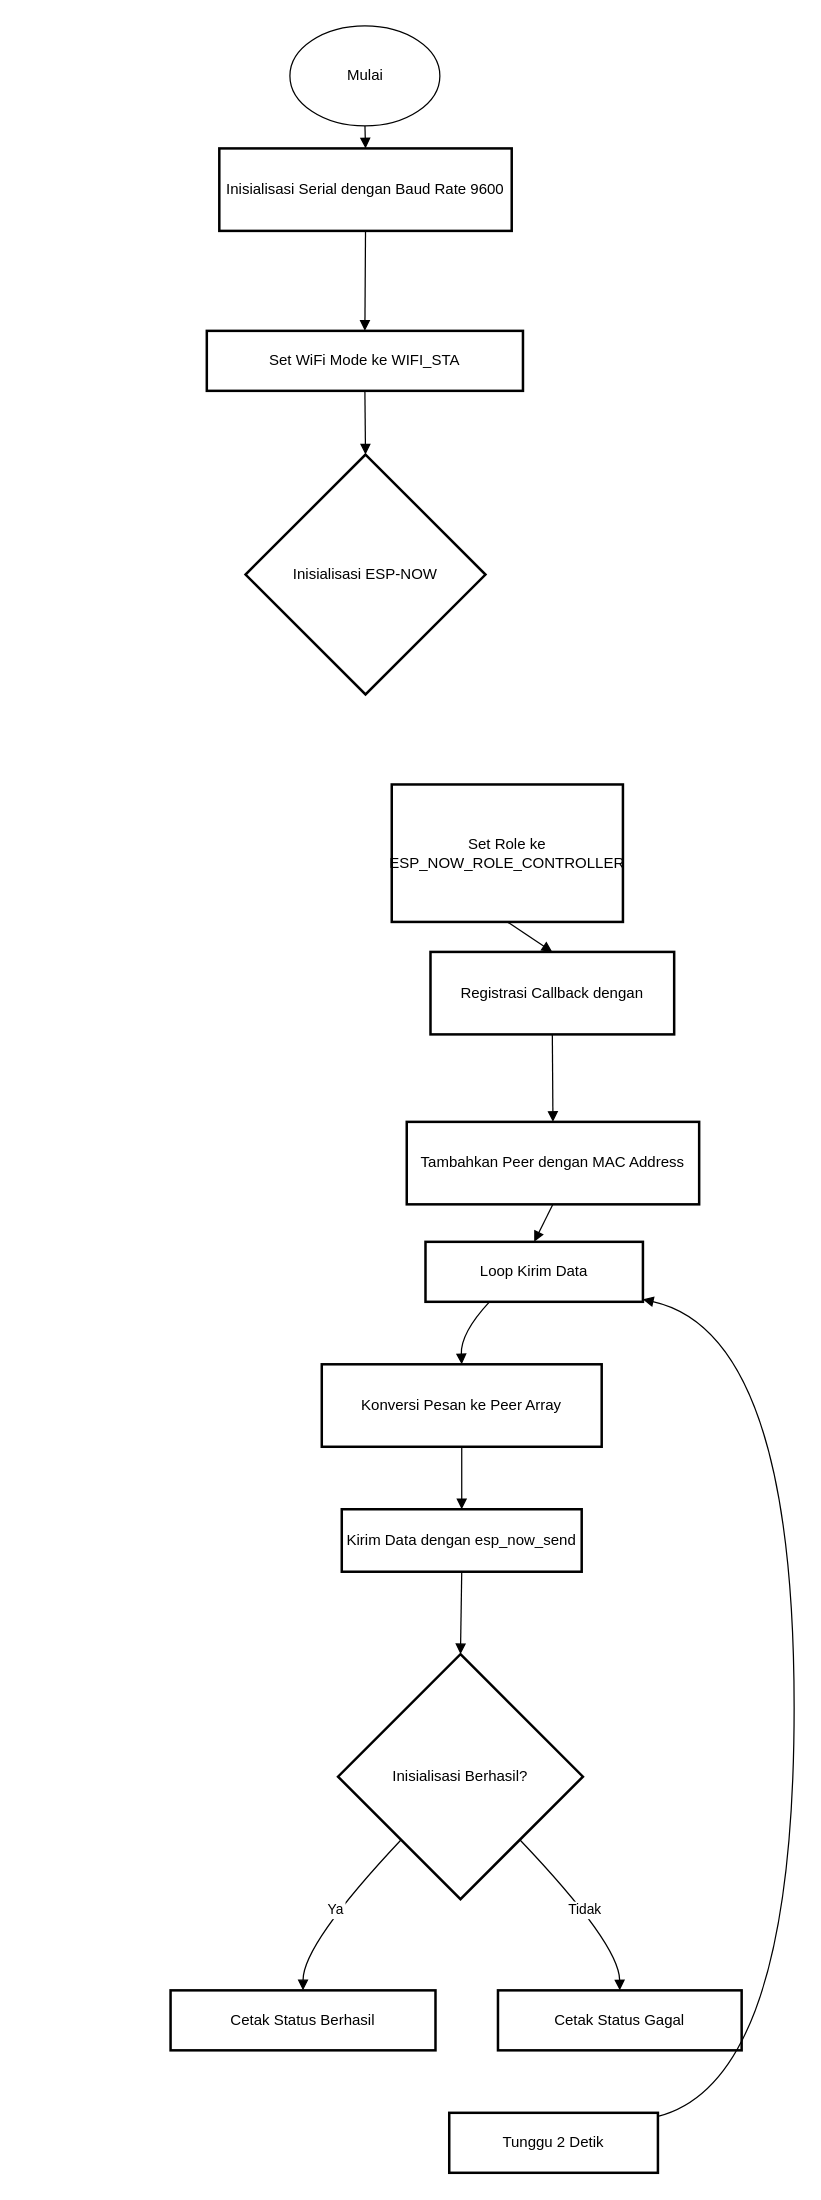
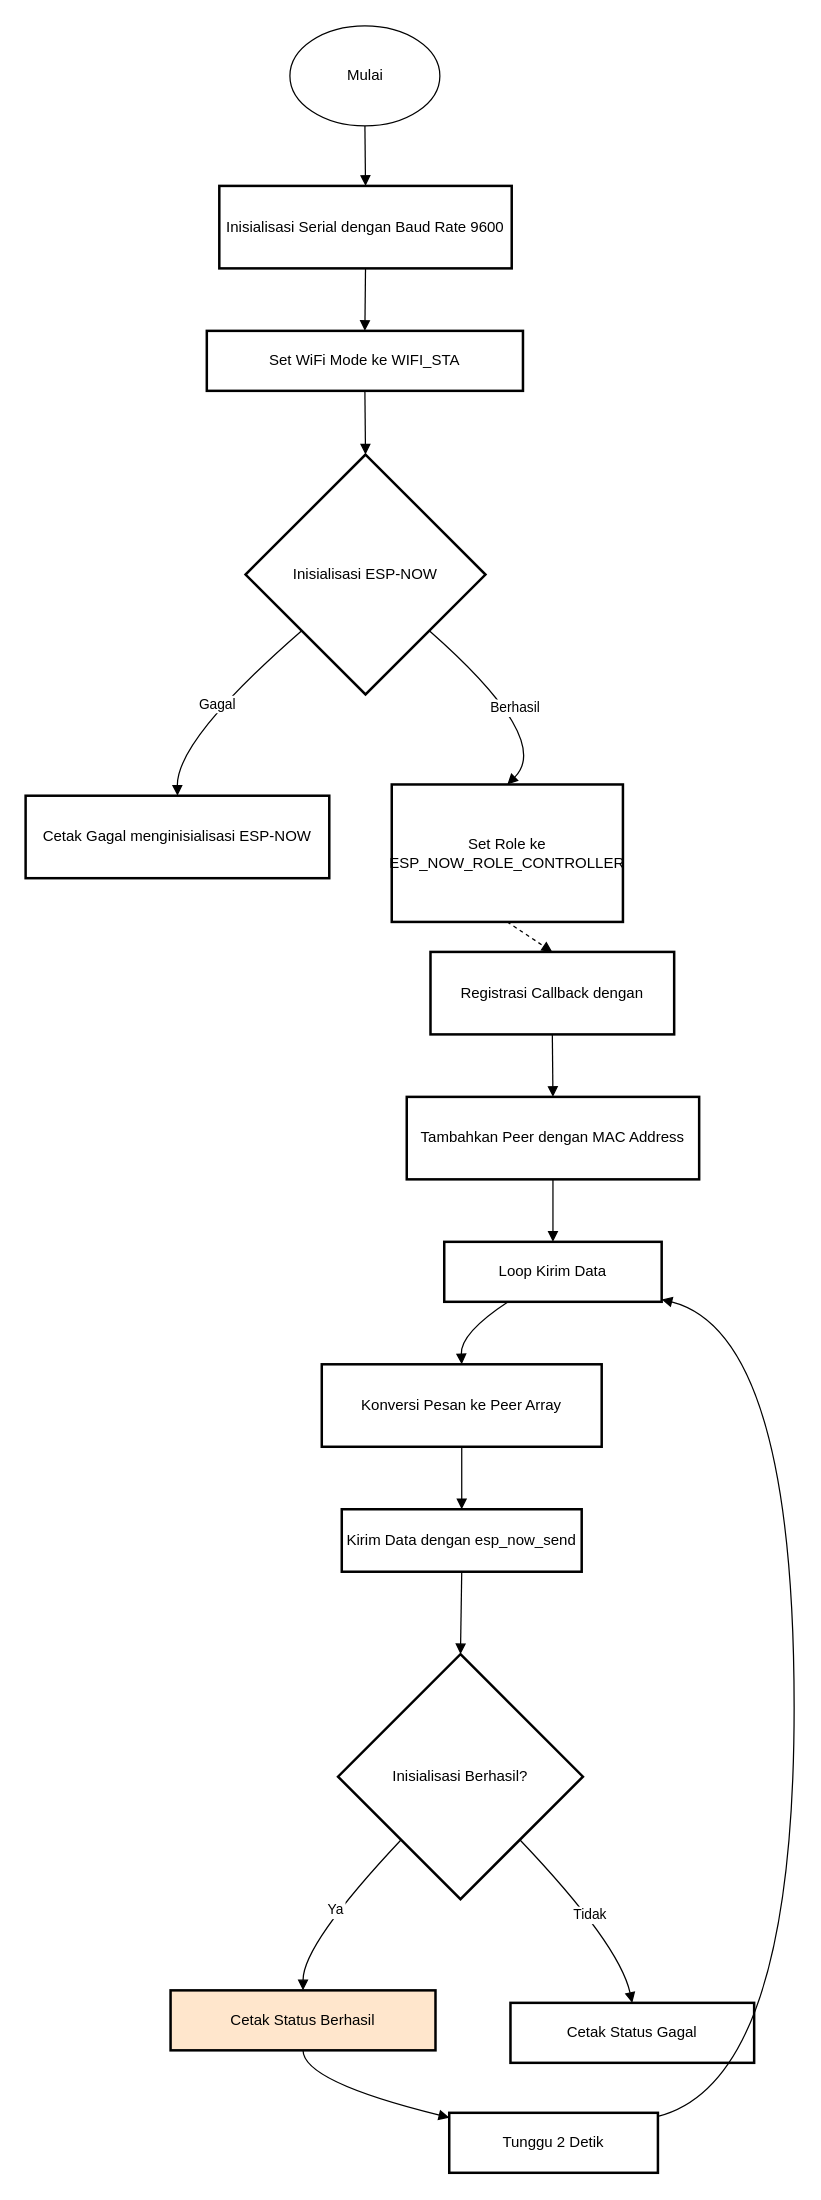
  <mxCell id="0" />
  <mxCell id="1" parent="0" />
- <mxCell id="2" value="Inisialisasi Serial dengan Baud Rate 9600" style="whiteSpace=wrap;strokeWidth=2;" vertex="1" parent="1"><mxGeometry x="175" y="118" width="234" height="66" as="geometry" /></mxCell>
+ <mxCell id="2" value="Inisialisasi Serial dengan Baud Rate 9600" style="whiteSpace=wrap;strokeWidth=2;" vertex="1" parent="1"><mxGeometry x="175" y="148" width="234" height="66" as="geometry" /></mxCell>
  <mxCell id="3" value="Set WiFi Mode ke WIFI_STA" style="whiteSpace=wrap;strokeWidth=2;" vertex="1" parent="1"><mxGeometry x="165" y="264" width="253" height="48" as="geometry" /></mxCell>
  <mxCell id="4" value="Inisialisasi ESP-NOW" style="rhombus;strokeWidth=2;whiteSpace=wrap;" vertex="1" parent="1"><mxGeometry x="196" y="363" width="192" height="192" as="geometry" /></mxCell>
  <mxCell id="5" value="Set Role ke ESP_NOW_ROLE_CONTROLLER" style="whiteSpace=wrap;strokeWidth=2;" vertex="1" parent="1"><mxGeometry x="313" y="627" width="185" height="110" as="geometry" /></mxCell>
+ <mxCell id="6" value="Cetak Gagal menginisialisasi ESP-NOW" style="whiteSpace=wrap;strokeWidth=2;" vertex="1" parent="1"><mxGeometry x="20" y="636" width="243" height="66" as="geometry" /></mxCell>
  <mxCell id="7" value="Registrasi Callback dengan" style="whiteSpace=wrap;strokeWidth=2;" vertex="1" parent="1"><mxGeometry x="344" y="761" width="195" height="66" as="geometry" /></mxCell>
- <mxCell id="8" value="Tambahkan Peer dengan MAC Address" style="whiteSpace=wrap;strokeWidth=2;" vertex="1" parent="1"><mxGeometry x="325" y="897" width="234" height="66" as="geometry" /></mxCell>
- <mxCell id="9" value="Loop Kirim Data" style="whiteSpace=wrap;strokeWidth=2;" vertex="1" parent="1"><mxGeometry x="340" y="993" width="174" height="48" as="geometry" /></mxCell>
+ <mxCell id="8" value="Tambahkan Peer dengan MAC Address" style="whiteSpace=wrap;strokeWidth=2;" vertex="1" parent="1"><mxGeometry x="325" y="877" width="234" height="66" as="geometry" /></mxCell>
+ <mxCell id="9" value="Loop Kirim Data" style="whiteSpace=wrap;strokeWidth=2;" vertex="1" parent="1"><mxGeometry x="355" y="993" width="174" height="48" as="geometry" /></mxCell>
  <mxCell id="10" value="Konversi Pesan ke Peer Array" style="whiteSpace=wrap;strokeWidth=2;" vertex="1" parent="1"><mxGeometry x="257" y="1091" width="224" height="66" as="geometry" /></mxCell>
  <mxCell id="11" value="Kirim Data dengan esp_now_send" style="whiteSpace=wrap;strokeWidth=2;" vertex="1" parent="1"><mxGeometry x="273" y="1207" width="192" height="50" as="geometry" /></mxCell>
  <mxCell id="12" value="Inisialisasi Berhasil?" style="rhombus;strokeWidth=2;whiteSpace=wrap;" vertex="1" parent="1"><mxGeometry x="270" y="1323" width="196" height="196" as="geometry" /></mxCell>
- <mxCell id="13" value="Cetak Status Berhasil" style="whiteSpace=wrap;strokeWidth=2;" vertex="1" parent="1"><mxGeometry x="136" y="1592" width="212" height="48" as="geometry" /></mxCell>
- <mxCell id="14" value="Cetak Status Gagal" style="whiteSpace=wrap;strokeWidth=2;" vertex="1" parent="1"><mxGeometry x="398" y="1592" width="195" height="48" as="geometry" /></mxCell>
+ <mxCell id="13" value="Cetak Status Berhasil" style="whiteSpace=wrap;strokeWidth=2;fillColor=#ffe6cc;" vertex="1" parent="1"><mxGeometry x="136" y="1592" width="212" height="48" as="geometry" /></mxCell>
+ <mxCell id="14" value="Cetak Status Gagal" style="whiteSpace=wrap;strokeWidth=2;" vertex="1" parent="1"><mxGeometry x="408" y="1602" width="195" height="48" as="geometry" /></mxCell>
  <mxCell id="15" value="Tunggu 2 Detik" style="whiteSpace=wrap;strokeWidth=2;" vertex="1" parent="1"><mxGeometry x="359" y="1690" width="167" height="48" as="geometry" /></mxCell>
  <mxCell id="16" value="" style="curved=1;startArrow=none;endArrow=block;exitX=0.5;exitY=1.01;entryX=0.5;entryY=0.01;rounded=0;" edge="1" parent="1" target="2"><mxGeometry relative="1" as="geometry"><Array as="points" /><mxPoint x="291.5" y="98" as="sourcePoint" /></mxGeometry></mxCell>
  <mxCell id="17" value="" style="curved=1;startArrow=none;endArrow=block;exitX=0.5;exitY=1.01;entryX=0.5;entryY=0.01;rounded=0;" edge="1" parent="1" source="2" target="3"><mxGeometry relative="1" as="geometry"><Array as="points" /></mxGeometry></mxCell>
  <mxCell id="18" value="" style="curved=1;startArrow=none;endArrow=block;exitX=0.5;exitY=1.02;entryX=0.5;entryY=0;rounded=0;" edge="1" parent="1" source="3" target="4"><mxGeometry relative="1" as="geometry"><Array as="points" /></mxGeometry></mxCell>
- <mxCell id="21" value="" style="curved=1;startArrow=none;endArrow=block;exitX=0.5;exitY=1;entryX=0.5;entryY=0;rounded=0;" edge="1" parent="1" source="5" target="7"><mxGeometry relative="1" as="geometry"><Array as="points" /></mxGeometry></mxCell>
+ <mxCell id="19" value="Berhasil" style="curved=1;startArrow=none;endArrow=block;exitX=1;exitY=0.94;entryX=0.5;entryY=0;rounded=0;" edge="1" parent="1" source="4" target="5"><mxGeometry relative="1" as="geometry"><Array as="points"><mxPoint x="442" y="591" /></Array></mxGeometry></mxCell>
+ <mxCell id="20" value="Gagal" style="curved=1;startArrow=none;endArrow=block;exitX=0;exitY=0.94;entryX=0.5;entryY=0;rounded=0;" edge="1" parent="1" source="4" target="6"><mxGeometry relative="1" as="geometry"><Array as="points"><mxPoint x="141" y="591" /></Array></mxGeometry></mxCell>
+ <mxCell id="21" value="" style="curved=1;startArrow=none;endArrow=block;exitX=0.5;exitY=1;entryX=0.5;entryY=0;rounded=0;dashed=1;" edge="1" parent="1" source="5" target="7"><mxGeometry relative="1" as="geometry"><Array as="points" /></mxGeometry></mxCell>
  <mxCell id="22" value="" style="curved=1;startArrow=none;endArrow=block;exitX=0.5;exitY=1;entryX=0.5;entryY=0;rounded=0;" edge="1" parent="1" source="7" target="8"><mxGeometry relative="1" as="geometry"><Array as="points" /></mxGeometry></mxCell>
  <mxCell id="23" value="" style="curved=1;startArrow=none;endArrow=block;exitX=0.5;exitY=1;entryX=0.5;entryY=0;rounded=0;" edge="1" parent="1" source="8" target="9"><mxGeometry relative="1" as="geometry"><Array as="points" /></mxGeometry></mxCell>
  <mxCell id="24" value="" style="curved=1;startArrow=none;endArrow=block;exitX=0.29;exitY=1.01;entryX=0.5;entryY=0;rounded=0;" edge="1" parent="1" source="9" target="10"><mxGeometry relative="1" as="geometry"><Array as="points"><mxPoint x="368" y="1066" /></Array></mxGeometry></mxCell>
  <mxCell id="25" value="" style="curved=1;startArrow=none;endArrow=block;exitX=0.5;exitY=1;entryX=0.5;entryY=0;rounded=0;" edge="1" parent="1" source="10" target="11"><mxGeometry relative="1" as="geometry"><Array as="points" /></mxGeometry></mxCell>
  <mxCell id="26" value="" style="curved=1;startArrow=none;endArrow=block;exitX=0.5;exitY=1;entryX=0.5;entryY=0;rounded=0;" edge="1" parent="1" source="11" target="12"><mxGeometry relative="1" as="geometry"><Array as="points" /></mxGeometry></mxCell>
  <mxCell id="27" value="Ya" style="curved=1;startArrow=none;endArrow=block;exitX=0.03;exitY=1;entryX=0.5;entryY=-0.01;rounded=0;" edge="1" parent="1" source="12" target="13"><mxGeometry relative="1" as="geometry"><Array as="points"><mxPoint x="242" y="1555" /></Array></mxGeometry></mxCell>
  <mxCell id="28" value="Tidak" style="curved=1;startArrow=none;endArrow=block;exitX=0.97;exitY=1;entryX=0.5;entryY=-0.01;rounded=0;" edge="1" parent="1" source="12" target="14"><mxGeometry relative="1" as="geometry"><Array as="points"><mxPoint x="495" y="1555" /></Array></mxGeometry></mxCell>
+ <mxCell id="29" value="" style="curved=1;startArrow=none;endArrow=block;exitX=0.5;exitY=1;entryX=0;entryY=0.08;rounded=0;" edge="1" parent="1" source="13" target="15"><mxGeometry relative="1" as="geometry"><Array as="points"><mxPoint x="242" y="1665" /></Array></mxGeometry></mxCell>
  <mxCell id="30" value="" style="curved=1;startArrow=none;endArrow=block;exitX=1;exitY=0.06;entryX=1;entryY=0.96;rounded=0;" edge="1" parent="1" source="15" target="9"><mxGeometry relative="1" as="geometry"><Array as="points"><mxPoint x="635" y="1665" /><mxPoint x="635" y="1066" /></Array></mxGeometry></mxCell>
  <mxCell id="31" value="Mulai" style="ellipse;whiteSpace=wrap;html=1;" vertex="1" parent="1"><mxGeometry x="231.5" y="20" width="120" height="80" as="geometry" /></mxCell>
